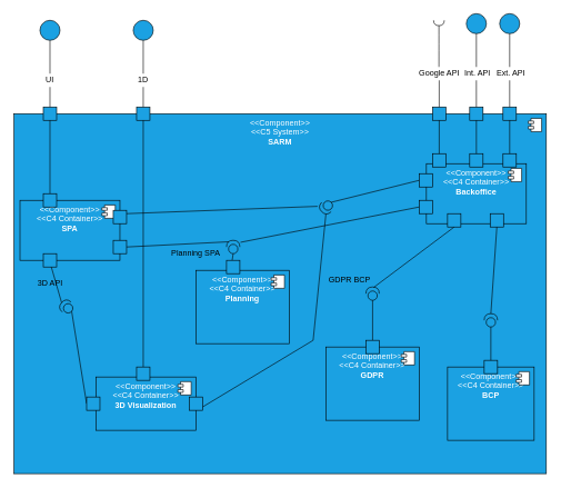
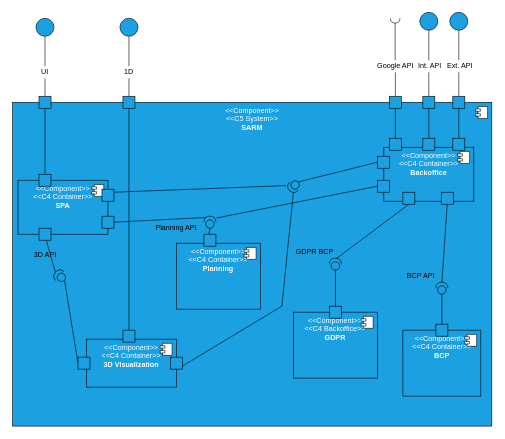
  <mxCell id="0" />
  <mxCell id="1" parent="0" />
  <mxCell id="2" value="&amp;lt;&amp;lt;Component&amp;gt;&amp;gt;&lt;div&gt;&amp;lt;&amp;lt;C5 System&lt;span style=&quot;background-color: initial;&quot;&gt;&amp;gt;&amp;gt;&lt;/span&gt;&lt;/div&gt;&lt;div&gt;&lt;span style=&quot;background-color: initial;&quot;&gt;&lt;b&gt;SARM&lt;/b&gt;&lt;/span&gt;&lt;/div&gt;" style="html=1;dropTarget=0;whiteSpace=wrap;horizontal=1;verticalAlign=top;fillColor=#1ba1e2;fontColor=#ffffff;strokeColor=default;" vertex="1" parent="1"><mxGeometry x="20" y="170" width="799" height="540" as="geometry" /></mxCell>
  <mxCell id="3" value="" style="shape=module;jettyWidth=8;jettyHeight=4;" vertex="1" parent="2"><mxGeometry x="1" width="20" height="20" relative="1" as="geometry"><mxPoint x="-27" y="7" as="offset" /></mxGeometry></mxCell>
  <mxCell id="4" value="" style="whiteSpace=wrap;html=1;aspect=fixed;fillColor=#1ba1e2;fontColor=#ffffff;strokeColor=default;" vertex="1" parent="1"><mxGeometry x="64" y="160" width="20" height="20" as="geometry" /></mxCell>
  <mxCell id="5" value="" style="endArrow=none;html=1;rounded=0;exitX=0.5;exitY=0;exitDx=0;exitDy=0;entryX=0.5;entryY=1;entryDx=0;entryDy=0;" edge="1" parent="1" source="12" target="6"><mxGeometry width="50" height="50" relative="1" as="geometry"><mxPoint x="69" y="170" as="sourcePoint" /><mxPoint x="59" y="-10" as="targetPoint" /></mxGeometry></mxCell>
  <mxCell id="6" value="" style="ellipse;whiteSpace=wrap;html=1;aspect=fixed;fillColor=#1ba1e2;fontColor=#ffffff;strokeColor=default;" vertex="1" parent="1"><mxGeometry x="59" y="30" width="30" height="30" as="geometry" /></mxCell>
  <mxCell id="7" value="" style="whiteSpace=wrap;html=1;aspect=fixed;fillColor=#1ba1e2;fontColor=#ffffff;strokeColor=default;" vertex="1" parent="1"><mxGeometry x="704" y="160" width="20" height="20" as="geometry" /></mxCell>
  <mxCell id="8" value="Int. API" style="text;html=1;align=center;verticalAlign=middle;whiteSpace=wrap;rounded=0;" vertex="1" parent="1"><mxGeometry x="690.75" y="100" width="50" height="20" as="geometry" /></mxCell>
  <mxCell id="9" value="" style="endArrow=none;html=1;rounded=0;entryX=0.5;entryY=1;entryDx=0;entryDy=0;exitX=0.5;exitY=0;exitDx=0;exitDy=0;" edge="1" parent="1" source="7"><mxGeometry width="50" height="50" relative="1" as="geometry"><mxPoint x="614" as="sourcePoint" y="140" /><mxPoint x="714" y="120" as="targetPoint" /></mxGeometry></mxCell>
  <mxCell id="10" value="" style="ellipse;whiteSpace=wrap;html=1;aspect=fixed;fillColor=#1ba1e2;fontColor=#ffffff;strokeColor=default;" vertex="1" parent="1"><mxGeometry x="699" y="20" width="30" height="30" as="geometry" /></mxCell>
  <mxCell id="11" value="" style="endArrow=none;html=1;rounded=0;entryX=0.5;entryY=1;entryDx=0;entryDy=0;exitX=0.5;exitY=0;exitDx=0;exitDy=0;" edge="1" parent="1" source="4" target="12"><mxGeometry width="50" height="50" relative="1" as="geometry"><mxPoint x="59" y="160" as="sourcePoint" /><mxPoint x="59" y="100" as="targetPoint" /></mxGeometry></mxCell>
  <mxCell id="12" value="UI" style="text;html=1;align=center;verticalAlign=middle;whiteSpace=wrap;rounded=0;" vertex="1" parent="1"><mxGeometry x="64" y="110" width="20" height="20" as="geometry" /></mxCell>
  <mxCell id="13" value="" style="endArrow=none;html=1;rounded=0;entryX=0.5;entryY=1;entryDx=0;entryDy=0;exitX=0.5;exitY=0;exitDx=0;exitDy=0;" edge="1" parent="1" target="10"><mxGeometry width="50" height="50" relative="1" as="geometry"><mxPoint x="714" y="100" as="sourcePoint" /><mxPoint x="724" y="120" as="targetPoint" /></mxGeometry></mxCell>
  <mxCell id="14" value="" style="whiteSpace=wrap;html=1;aspect=fixed;fillColor=#1ba1e2;fontColor=#ffffff;strokeColor=default;" vertex="1" parent="1"><mxGeometry x="204" y="160" width="20" height="20" as="geometry" /></mxCell>
  <mxCell id="15" value="" style="endArrow=none;html=1;rounded=0;exitX=0.5;exitY=0;exitDx=0;exitDy=0;entryX=0.5;entryY=1;entryDx=0;entryDy=0;" edge="1" source="18" target="16" parent="1"><mxGeometry width="50" height="50" relative="1" as="geometry"><mxPoint x="209" y="170" as="sourcePoint" /><mxPoint x="199" y="-10" as="targetPoint" /></mxGeometry></mxCell>
  <mxCell id="16" value="" style="ellipse;whiteSpace=wrap;html=1;aspect=fixed;fillColor=#1ba1e2;fontColor=#ffffff;strokeColor=default;" vertex="1" parent="1"><mxGeometry x="199" y="30" width="30" height="30" as="geometry" /></mxCell>
  <mxCell id="17" value="" style="endArrow=none;html=1;rounded=0;entryX=0.5;entryY=1;entryDx=0;entryDy=0;exitX=0.5;exitY=0;exitDx=0;exitDy=0;" edge="1" source="14" target="18" parent="1"><mxGeometry width="50" height="50" relative="1" as="geometry"><mxPoint x="199" y="160" as="sourcePoint" /><mxPoint x="199" y="100" as="targetPoint" /></mxGeometry></mxCell>
  <mxCell id="18" value="1D" style="text;html=1;align=center;verticalAlign=middle;whiteSpace=wrap;rounded=0;" vertex="1" parent="1"><mxGeometry x="204" y="110" width="20" height="20" as="geometry" /></mxCell>
  <mxCell id="19" value="" style="whiteSpace=wrap;html=1;aspect=fixed;fillColor=#1ba1e2;fontColor=#ffffff;strokeColor=default;" vertex="1" parent="1"><mxGeometry x="648.25" y="160" width="20" height="20" as="geometry" /></mxCell>
  <mxCell id="20" value="" style="endArrow=none;html=1;rounded=0;entryX=0.5;entryY=1;entryDx=0;entryDy=0;exitX=0.5;exitY=0;exitDx=0;exitDy=0;" edge="1" source="19" parent="1"><mxGeometry width="50" height="50" relative="1" as="geometry"><mxPoint x="640" y="150" as="sourcePoint" /><mxPoint x="658.25" y="120" as="targetPoint" /></mxGeometry></mxCell>
  <mxCell id="21" value="Google API" style="text;html=1;align=center;verticalAlign=middle;whiteSpace=wrap;rounded=0;" vertex="1" parent="1"><mxGeometry x="625.75" y="100" width="65" height="20" as="geometry" /></mxCell>
  <mxCell id="22" value="" style="rounded=0;orthogonalLoop=1;jettySize=auto;html=1;endArrow=halfCircle;endFill=0;endSize=6;strokeWidth=1;sketch=0;fontSize=12;curved=1;exitX=0.5;exitY=0;exitDx=0;exitDy=0;" edge="1" parent="1"><mxGeometry relative="1" as="geometry"><mxPoint x="657.83" y="100" as="sourcePoint" /><mxPoint x="657.83" y="30" as="targetPoint" /></mxGeometry></mxCell>
  <mxCell id="23" value="&amp;lt;&amp;lt;Component&amp;gt;&amp;gt;&lt;div&gt;&amp;lt;&amp;lt;C4 Container&lt;span style=&quot;background-color: initial;&quot;&gt;&amp;gt;&amp;gt;&lt;/span&gt;&lt;/div&gt;&lt;div&gt;&lt;b&gt;SPA&lt;/b&gt;&lt;/div&gt;" style="html=1;dropTarget=0;whiteSpace=wrap;horizontal=1;verticalAlign=top;fillColor=#1ba1e2;fontColor=#ffffff;strokeColor=default;" vertex="1" parent="1"><mxGeometry x="29" y="300" width="150" height="90" as="geometry" /></mxCell>
  <mxCell id="24" value="" style="shape=module;jettyWidth=8;jettyHeight=4;" vertex="1" parent="23"><mxGeometry x="1" width="20" height="20" relative="1" as="geometry"><mxPoint x="-27" y="7" as="offset" /></mxGeometry></mxCell>
  <mxCell id="25" value="" style="endArrow=none;html=1;rounded=0;exitX=0.5;exitY=1;exitDx=0;exitDy=0;entryX=0.317;entryY=-0.038;entryDx=0;entryDy=0;entryPerimeter=0;" edge="1" parent="1" source="27" target="23"><mxGeometry width="50" height="50" relative="1" as="geometry"><mxPoint x="84" y="120" as="sourcePoint" /><mxPoint x="84" y="70" as="targetPoint" /></mxGeometry></mxCell>
  <mxCell id="26" value="" style="endArrow=none;html=1;rounded=0;exitX=0.5;exitY=1;exitDx=0;exitDy=0;" edge="1" parent="1" source="4"><mxGeometry width="50" height="50" relative="1" as="geometry"><mxPoint x="74" y="180" as="sourcePoint" /><mxPoint x="74" y="290" as="targetPoint" /></mxGeometry></mxCell>
  <mxCell id="27" value="" style="whiteSpace=wrap;html=1;aspect=fixed;fillColor=#1ba1e2;fontColor=#ffffff;strokeColor=default;" vertex="1" parent="1"><mxGeometry x="64" y="290" width="20" height="20" as="geometry" /></mxCell>
  <mxCell id="28" value="&amp;lt;&amp;lt;Component&amp;gt;&amp;gt;&lt;div&gt;&amp;lt;&amp;lt;C4 Container&lt;span style=&quot;background-color: initial;&quot;&gt;&amp;gt;&amp;gt;&lt;/span&gt;&lt;/div&gt;&lt;div&gt;&lt;b&gt;3D Visualization&lt;/b&gt;&lt;br&gt;&lt;/div&gt;" style="html=1;dropTarget=0;whiteSpace=wrap;horizontal=1;verticalAlign=top;fillColor=#1ba1e2;fontColor=#ffffff;strokeColor=default;" vertex="1" parent="1"><mxGeometry x="143" y="565" width="150" height="80" as="geometry" /></mxCell>
  <mxCell id="29" value="" style="shape=module;jettyWidth=8;jettyHeight=4;" vertex="1" parent="28"><mxGeometry x="1" width="20" height="20" relative="1" as="geometry"><mxPoint x="-27" y="7" as="offset" /></mxGeometry></mxCell>
  <mxCell id="30" value="" style="endArrow=none;html=1;rounded=0;exitX=0.5;exitY=1;exitDx=0;exitDy=0;entryX=0.5;entryY=0;entryDx=0;entryDy=0;" edge="1" parent="1" source="14" target="31"><mxGeometry width="50" height="50" relative="1" as="geometry"><mxPoint x="84" y="190" as="sourcePoint" /><mxPoint x="84" y="300" as="targetPoint" /></mxGeometry></mxCell>
  <mxCell id="31" value="" style="whiteSpace=wrap;html=1;aspect=fixed;fillColor=#1ba1e2;fontColor=#ffffff;strokeColor=default;" vertex="1" parent="1"><mxGeometry x="204" y="550" width="20" height="20" as="geometry" /></mxCell>
  <mxCell id="32" value="" style="shape=providedRequiredInterface;html=1;verticalLabelPosition=bottom;sketch=0;fillColor=#1ba1e2;fontColor=#ffffff;strokeColor=default;rotation=-139;" vertex="1" parent="1"><mxGeometry x="89" y="450" width="20" height="20" as="geometry" /></mxCell>
  <mxCell id="33" value="3D API" style="text;html=1;align=center;verticalAlign=middle;whiteSpace=wrap;rounded=0;" vertex="1" parent="1"><mxGeometry x="51.5" y="415" width="45" height="20" as="geometry" /></mxCell>
  <mxCell id="34" value="" style="endArrow=none;html=1;rounded=0;exitX=0.289;exitY=0.97;exitDx=0;exitDy=0;entryX=1;entryY=0.5;entryDx=0;entryDy=0;exitPerimeter=0;entryPerimeter=0;" edge="1" parent="1" source="23" target="32"><mxGeometry width="50" height="50" relative="1" as="geometry"><mxPoint x="224" y="190" as="sourcePoint" /><mxPoint x="224" y="490" as="targetPoint" /></mxGeometry></mxCell>
  <mxCell id="35" value="" style="endArrow=none;html=1;rounded=0;entryX=0;entryY=0.5;entryDx=0;entryDy=0;entryPerimeter=0;exitX=0;exitY=0.5;exitDx=0;exitDy=0;" edge="1" parent="1" source="37" target="32"><mxGeometry width="50" height="50" relative="1" as="geometry"><mxPoint x="82" y="397" as="sourcePoint" /><mxPoint x="85" y="440" as="targetPoint" /></mxGeometry></mxCell>
  <mxCell id="36" value="" style="whiteSpace=wrap;html=1;aspect=fixed;fillColor=#1ba1e2;fontColor=#ffffff;strokeColor=default;" vertex="1" parent="1"><mxGeometry x="64" y="380" width="20" height="20" as="geometry" /></mxCell>
  <mxCell id="37" value="" style="whiteSpace=wrap;html=1;aspect=fixed;fillColor=#1ba1e2;fontColor=#ffffff;strokeColor=default;" vertex="1" parent="1"><mxGeometry x="129" y="595" width="20" height="20" as="geometry" /></mxCell>
  <mxCell id="38" value="&amp;lt;&amp;lt;Component&amp;gt;&amp;gt;&lt;div&gt;&amp;lt;&amp;lt;C4 Container&lt;span style=&quot;background-color: initial;&quot;&gt;&amp;gt;&amp;gt;&lt;/span&gt;&lt;/div&gt;&lt;div&gt;&lt;b&gt;Backoffice&lt;/b&gt;&lt;/div&gt;" style="html=1;dropTarget=0;whiteSpace=wrap;horizontal=1;verticalAlign=top;fillColor=#1ba1e2;fontColor=#ffffff;strokeColor=default;" vertex="1" parent="1"><mxGeometry x="639" y="245" width="150" height="90" as="geometry" /></mxCell>
  <mxCell id="39" value="" style="shape=module;jettyWidth=8;jettyHeight=4;" vertex="1" parent="38"><mxGeometry x="1" width="20" height="20" relative="1" as="geometry"><mxPoint x="-27" y="7" as="offset" /></mxGeometry></mxCell>
  <mxCell id="40" value="" style="endArrow=none;html=1;rounded=0;exitX=1;exitY=0.75;exitDx=0;exitDy=0;entryX=0.907;entryY=0.152;entryDx=0;entryDy=0;entryPerimeter=0;" edge="1" parent="1" source="41" target="42"><mxGeometry width="50" height="50" relative="1" as="geometry"><mxPoint x="82" y="397" as="sourcePoint" /><mxPoint x="319" y="400" as="targetPoint" /><Array as="points"><mxPoint x="469" y="510" /></Array></mxGeometry></mxCell>
  <mxCell id="41" value="" style="whiteSpace=wrap;html=1;aspect=fixed;fillColor=#1ba1e2;fontColor=#ffffff;strokeColor=default;" vertex="1" parent="1"><mxGeometry x="283" y="595" width="20" height="20" as="geometry" /></mxCell>
  <mxCell id="42" value="" style="shape=providedRequiredInterface;html=1;verticalLabelPosition=bottom;sketch=0;fillColor=#1ba1e2;fontColor=#ffffff;strokeColor=default;rotation=135;" vertex="1" parent="1"><mxGeometry x="479" y="300" width="20" height="20" as="geometry" /></mxCell>
  <mxCell id="43" value="" style="whiteSpace=wrap;html=1;aspect=fixed;fillColor=#1ba1e2;fontColor=#ffffff;strokeColor=default;" vertex="1" parent="1"><mxGeometry x="648.25" y="230" width="20" height="20" as="geometry" /></mxCell>
  <mxCell id="44" value="" style="whiteSpace=wrap;html=1;aspect=fixed;fillColor=#1ba1e2;fontColor=#ffffff;strokeColor=default;" vertex="1" parent="1"><mxGeometry x="704" y="230" width="20" height="20" as="geometry" /></mxCell>
  <mxCell id="45" value="" style="endArrow=none;html=1;rounded=0;entryX=0.5;entryY=1;entryDx=0;entryDy=0;exitX=0.5;exitY=0;exitDx=0;exitDy=0;" edge="1" parent="1" source="43" target="19"><mxGeometry width="50" height="50" relative="1" as="geometry"><mxPoint x="700.5" y="160" as="sourcePoint" /><mxPoint x="700.5" y="130" as="targetPoint" /></mxGeometry></mxCell>
  <mxCell id="46" value="" style="endArrow=none;html=1;rounded=0;entryX=0.5;entryY=1;entryDx=0;entryDy=0;exitX=0.5;exitY=0;exitDx=0;exitDy=0;" edge="1" parent="1" source="44" target="7"><mxGeometry width="50" height="50" relative="1" as="geometry"><mxPoint x="691.25" y="240" as="sourcePoint" /><mxPoint x="691.25" y="180" as="targetPoint" /></mxGeometry></mxCell>
  <mxCell id="47" value="" style="endArrow=none;html=1;rounded=0;exitX=0;exitY=0.5;exitDx=0;exitDy=0;entryX=0;entryY=0.5;entryDx=0;entryDy=0;entryPerimeter=0;" edge="1" parent="1" source="48" target="42"><mxGeometry width="50" height="50" relative="1" as="geometry"><mxPoint x="323" y="545" as="sourcePoint" /><mxPoint x="332" y="412" as="targetPoint" /></mxGeometry></mxCell>
  <mxCell id="48" value="" style="whiteSpace=wrap;html=1;aspect=fixed;fillColor=#1ba1e2;fontColor=#ffffff;strokeColor=default;" vertex="1" parent="1"><mxGeometry x="628.25" y="260" width="20" height="20" as="geometry" /></mxCell>
  <mxCell id="49" value="" style="endArrow=none;html=1;rounded=0;entryX=0.936;entryY=1.007;entryDx=0;entryDy=0;exitX=1;exitY=0.25;exitDx=0;exitDy=0;entryPerimeter=0;" edge="1" parent="1" source="50" target="42"><mxGeometry width="50" height="50" relative="1" as="geometry"><mxPoint x="224" y="190" as="sourcePoint" /><mxPoint x="224" y="490" as="targetPoint" /></mxGeometry></mxCell>
  <mxCell id="50" value="" style="whiteSpace=wrap;html=1;aspect=fixed;fillColor=#1ba1e2;fontColor=#ffffff;strokeColor=default;" vertex="1" parent="1"><mxGeometry x="169" y="315" width="20" height="20" as="geometry" /></mxCell>
- <mxCell id="51" value="&amp;lt;&amp;lt;Component&amp;gt;&amp;gt;&lt;div&gt;&amp;lt;&amp;lt;C4 Container&lt;span style=&quot;background-color: initial;&quot;&gt;&amp;gt;&amp;gt;&lt;/span&gt;&lt;/div&gt;&lt;div&gt;&lt;b&gt;GDPR&lt;/b&gt;&lt;/div&gt;" style="html=1;dropTarget=0;whiteSpace=wrap;horizontal=1;verticalAlign=top;fillColor=#1ba1e2;fontColor=#ffffff;strokeColor=default;" vertex="1" parent="1"><mxGeometry x="488.25" y="520" width="140" height="110" as="geometry" /></mxCell>
+ <mxCell id="51" value="&amp;lt;&amp;lt;Component&amp;gt;&amp;gt;&lt;div&gt;&amp;lt;&amp;lt;C4 Backoffice&lt;span style=&quot;background-color: initial;&quot;&gt;&amp;gt;&amp;gt;&lt;/span&gt;&lt;/div&gt;&lt;div&gt;&lt;b&gt;GDPR&lt;/b&gt;&lt;/div&gt;" style="html=1;dropTarget=0;whiteSpace=wrap;horizontal=1;verticalAlign=top;fillColor=#1ba1e2;fontColor=#ffffff;strokeColor=default;" vertex="1" parent="1"><mxGeometry x="488.25" y="520" width="140" height="110" as="geometry" /></mxCell>
  <mxCell id="52" value="" style="shape=module;jettyWidth=8;jettyHeight=4;" vertex="1" parent="51"><mxGeometry x="1" width="20" height="20" relative="1" as="geometry"><mxPoint x="-27" y="7" as="offset" /></mxGeometry></mxCell>
  <mxCell id="53" value="&amp;lt;&amp;lt;Component&amp;gt;&amp;gt;&lt;div&gt;&amp;lt;&amp;lt;C4 Container&lt;span style=&quot;background-color: initial;&quot;&gt;&amp;gt;&amp;gt;&lt;/span&gt;&lt;/div&gt;&lt;div&gt;&lt;b&gt;BCP&lt;/b&gt;&lt;/div&gt;" style="html=1;dropTarget=0;whiteSpace=wrap;horizontal=1;verticalAlign=top;fillColor=#1ba1e2;fontColor=#ffffff;strokeColor=default;" vertex="1" parent="1"><mxGeometry x="670.75" y="550" width="130" height="110" as="geometry" /></mxCell>
  <mxCell id="54" value="" style="shape=module;jettyWidth=8;jettyHeight=4;" vertex="1" parent="53"><mxGeometry x="1" width="20" height="20" relative="1" as="geometry"><mxPoint x="-27" y="7" as="offset" /></mxGeometry></mxCell>
  <mxCell id="55" value="&amp;lt;&amp;lt;Component&amp;gt;&amp;gt;&lt;div&gt;&amp;lt;&amp;lt;C4 Container&lt;span style=&quot;background-color: initial;&quot;&gt;&amp;gt;&amp;gt;&lt;/span&gt;&lt;/div&gt;&lt;div&gt;&lt;b&gt;Planning&lt;/b&gt;&lt;/div&gt;" style="html=1;dropTarget=0;whiteSpace=wrap;horizontal=1;verticalAlign=top;fillColor=#1ba1e2;fontColor=#ffffff;strokeColor=default;" vertex="1" parent="1"><mxGeometry x="293" y="405" width="140" height="110" as="geometry" /></mxCell>
  <mxCell id="56" value="" style="shape=module;jettyWidth=8;jettyHeight=4;" vertex="1" parent="55"><mxGeometry x="1" width="20" height="20" relative="1" as="geometry"><mxPoint x="-27" y="7" as="offset" /></mxGeometry></mxCell>
  <mxCell id="57" value="" style="endArrow=none;html=1;rounded=0;entryX=0.89;entryY=0.16;entryDx=0;entryDy=0;exitX=1;exitY=0.5;exitDx=0;exitDy=0;entryPerimeter=0;" edge="1" parent="1" source="58" target="59"><mxGeometry width="50" height="50" relative="1" as="geometry"><mxPoint x="199" y="350" as="sourcePoint" /><mxPoint x="486" y="354" as="targetPoint" /></mxGeometry></mxCell>
  <mxCell id="58" value="" style="whiteSpace=wrap;html=1;aspect=fixed;fillColor=#1ba1e2;fontColor=#ffffff;strokeColor=default;" vertex="1" parent="1"><mxGeometry x="169" y="360" width="20" height="20" as="geometry" /></mxCell>
  <mxCell id="59" value="" style="shape=providedRequiredInterface;html=1;verticalLabelPosition=bottom;sketch=0;fillColor=#1ba1e2;fontColor=#ffffff;strokeColor=default;rotation=-90;" vertex="1" parent="1"><mxGeometry x="339" y="360" width="20" height="20" as="geometry" /></mxCell>
- <mxCell id="60" value="Planning SPA" style="text;html=1;align=center;verticalAlign=middle;whiteSpace=wrap;rounded=0;" vertex="1" parent="1"><mxGeometry x="248" y="370" width="90" height="20" as="geometry" /></mxCell>
+ <mxCell id="60" value="Planning API" style="text;html=1;align=center;verticalAlign=middle;whiteSpace=wrap;rounded=0;" vertex="1" parent="1"><mxGeometry x="248" y="370" width="90" height="20" as="geometry" /></mxCell>
  <mxCell id="61" value="" style="endArrow=none;html=1;rounded=0;entryX=0.423;entryY=0.007;entryDx=0;entryDy=0;exitX=0;exitY=0.5;exitDx=0;exitDy=0;entryPerimeter=0;exitPerimeter=0;" edge="1" parent="1" source="75" target="55"><mxGeometry width="50" height="50" relative="1" as="geometry"><mxPoint x="199" y="380" as="sourcePoint" /><mxPoint x="352" y="372" as="targetPoint" /></mxGeometry></mxCell>
  <mxCell id="62" value="" style="endArrow=none;html=1;rounded=0;entryX=0;entryY=0.5;entryDx=0;entryDy=0;exitX=0.852;exitY=1.05;exitDx=0;exitDy=0;exitPerimeter=0;" edge="1" parent="1" source="59" target="63"><mxGeometry width="50" height="50" relative="1" as="geometry"><mxPoint x="199" y="330" as="sourcePoint" /><mxPoint x="486" y="319" as="targetPoint" /></mxGeometry></mxCell>
  <mxCell id="63" value="" style="whiteSpace=wrap;html=1;aspect=fixed;fillColor=#1ba1e2;fontColor=#ffffff;strokeColor=default;" vertex="1" parent="1"><mxGeometry x="628.25" y="300" width="20" height="20" as="geometry" /></mxCell>
  <mxCell id="64" value="" style="shape=providedRequiredInterface;html=1;verticalLabelPosition=bottom;sketch=0;fillColor=#1ba1e2;fontColor=#ffffff;strokeColor=default;rotation=-90;" vertex="1" parent="1"><mxGeometry x="548.25" y="430" width="20" height="20" as="geometry" /></mxCell>
  <mxCell id="65" value="" style="shape=providedRequiredInterface;html=1;verticalLabelPosition=bottom;sketch=0;fillColor=#1ba1e2;fontColor=#ffffff;strokeColor=default;rotation=-90;" vertex="1" parent="1"><mxGeometry x="725.75" y="470" width="20" height="20" as="geometry" /></mxCell>
  <mxCell id="66" value="GDPR BCP" style="text;html=1;align=center;verticalAlign=middle;whiteSpace=wrap;rounded=0;" vertex="1" parent="1"><mxGeometry x="479" y="410" width="90" height="20" as="geometry" /></mxCell>
  <mxCell id="67" value="" style="endArrow=none;html=1;rounded=0;entryX=0.5;entryY=1;entryDx=0;entryDy=0;exitX=0.898;exitY=1.033;exitDx=0;exitDy=0;exitPerimeter=0;" edge="1" parent="1" source="66" target="70"><mxGeometry width="50" height="50" relative="1" as="geometry"><mxPoint x="370" y="373" as="sourcePoint" /><mxPoint x="638" y="320" as="targetPoint" /></mxGeometry></mxCell>
  <mxCell id="68" value="" style="endArrow=none;html=1;rounded=0;entryX=0;entryY=0.5;entryDx=0;entryDy=0;exitX=0.5;exitY=0;exitDx=0;exitDy=0;entryPerimeter=0;" edge="1" parent="1" source="77" target="64"><mxGeometry width="50" height="50" relative="1" as="geometry"><mxPoint x="570" y="441" as="sourcePoint" /><mxPoint x="648" y="330" as="targetPoint" /></mxGeometry></mxCell>
+ <mxCell id="69" value="BCP API" style="text;html=1;align=center;verticalAlign=middle;whiteSpace=wrap;rounded=0;" vertex="1" parent="1"><mxGeometry x="655.75" y="450" width="90" height="20" as="geometry" /></mxCell>
  <mxCell id="70" value="" style="whiteSpace=wrap;html=1;aspect=fixed;fillColor=#1ba1e2;fontColor=#ffffff;strokeColor=default;" vertex="1" parent="1"><mxGeometry x="670.75" y="320" width="20" height="20" as="geometry" /></mxCell>
  <mxCell id="71" value="" style="whiteSpace=wrap;html=1;aspect=fixed;fillColor=#1ba1e2;fontColor=#ffffff;strokeColor=default;" vertex="1" parent="1"><mxGeometry x="734.75" y="320" width="20" height="20" as="geometry" /></mxCell>
  <mxCell id="72" value="" style="endArrow=none;html=1;rounded=0;entryX=0.5;entryY=1;entryDx=0;entryDy=0;exitX=1;exitY=0.5;exitDx=0;exitDy=0;exitPerimeter=0;" edge="1" parent="1" source="65" target="71"><mxGeometry width="50" height="50" relative="1" as="geometry"><mxPoint x="570" y="441" as="sourcePoint" /><mxPoint x="691" y="350" as="targetPoint" /></mxGeometry></mxCell>
  <mxCell id="73" value="" style="endArrow=none;html=1;rounded=0;entryX=0;entryY=0.5;entryDx=0;entryDy=0;exitX=0.5;exitY=0;exitDx=0;exitDy=0;entryPerimeter=0;" edge="1" parent="1" source="53" target="65"><mxGeometry width="50" height="50" relative="1" as="geometry"><mxPoint x="746" y="480" as="sourcePoint" /><mxPoint x="755" y="350" as="targetPoint" /></mxGeometry></mxCell>
  <mxCell id="74" value="" style="endArrow=none;html=1;rounded=0;entryX=0.423;entryY=0.007;entryDx=0;entryDy=0;exitX=0;exitY=0.5;exitDx=0;exitDy=0;entryPerimeter=0;exitPerimeter=0;" edge="1" parent="1" source="59" target="75"><mxGeometry width="50" height="50" relative="1" as="geometry"><mxPoint x="349" y="380" as="sourcePoint" /><mxPoint x="352" y="406" as="targetPoint" /></mxGeometry></mxCell>
  <mxCell id="75" value="" style="whiteSpace=wrap;html=1;aspect=fixed;fillColor=#1ba1e2;fontColor=#ffffff;strokeColor=default;" vertex="1" parent="1"><mxGeometry x="339" y="390" width="20" height="20" as="geometry" /></mxCell>
  <mxCell id="76" value="" style="endArrow=none;html=1;rounded=0;entryX=0;entryY=0.5;entryDx=0;entryDy=0;exitX=0.5;exitY=0;exitDx=0;exitDy=0;entryPerimeter=0;" edge="1" parent="1" source="51" target="77"><mxGeometry width="50" height="50" relative="1" as="geometry"><mxPoint x="558" y="520" as="sourcePoint" /><mxPoint x="558" y="450" as="targetPoint" /></mxGeometry></mxCell>
  <mxCell id="77" value="" style="whiteSpace=wrap;html=1;aspect=fixed;fillColor=#1ba1e2;fontColor=#ffffff;strokeColor=default;" vertex="1" parent="1"><mxGeometry x="548.25" y="510" width="20" height="20" as="geometry" /></mxCell>
  <mxCell id="78" value="" style="whiteSpace=wrap;html=1;aspect=fixed;fillColor=#1ba1e2;fontColor=#ffffff;strokeColor=default;" vertex="1" parent="1"><mxGeometry x="725.75" y="540" width="20" height="20" as="geometry" /></mxCell>
  <mxCell id="79" value="" style="whiteSpace=wrap;html=1;aspect=fixed;fillColor=#1ba1e2;fontColor=#ffffff;strokeColor=default;" vertex="1" parent="1"><mxGeometry x="754" y="160" width="20" height="20" as="geometry" /></mxCell>
  <mxCell id="80" value="" style="endArrow=none;html=1;rounded=0;entryX=0.5;entryY=1;entryDx=0;entryDy=0;exitX=0.5;exitY=0;exitDx=0;exitDy=0;" edge="1" parent="1" source="79"><mxGeometry width="50" height="50" relative="1" as="geometry"><mxPoint x="664" as="sourcePoint" y="140" /><mxPoint x="764" y="120" as="targetPoint" /></mxGeometry></mxCell>
  <mxCell id="81" value="" style="ellipse;whiteSpace=wrap;html=1;aspect=fixed;fillColor=#1ba1e2;fontColor=#ffffff;strokeColor=default;" vertex="1" parent="1"><mxGeometry x="749" y="20" width="30" height="30" as="geometry" /></mxCell>
  <mxCell id="82" value="" style="endArrow=none;html=1;rounded=0;entryX=0.5;entryY=1;entryDx=0;entryDy=0;exitX=0.5;exitY=0;exitDx=0;exitDy=0;" edge="1" parent="1" target="81"><mxGeometry width="50" height="50" relative="1" as="geometry"><mxPoint x="764" y="100" as="sourcePoint" /><mxPoint x="774" y="120" as="targetPoint" /></mxGeometry></mxCell>
  <mxCell id="83" value="" style="whiteSpace=wrap;html=1;aspect=fixed;fillColor=#1ba1e2;fontColor=#ffffff;strokeColor=default;" vertex="1" parent="1"><mxGeometry x="754" y="230" width="20" height="20" as="geometry" /></mxCell>
  <mxCell id="84" value="" style="endArrow=none;html=1;rounded=0;entryX=0.5;entryY=1;entryDx=0;entryDy=0;exitX=0.5;exitY=0;exitDx=0;exitDy=0;" edge="1" parent="1" source="83" target="79"><mxGeometry width="50" height="50" relative="1" as="geometry"><mxPoint x="741.25" y="240" as="sourcePoint" /><mxPoint x="741.25" y="180" as="targetPoint" /></mxGeometry></mxCell>
  <mxCell id="85" value="Ext. API" style="text;html=1;align=center;verticalAlign=middle;whiteSpace=wrap;rounded=0;" vertex="1" parent="1"><mxGeometry x="740.75" y="100" width="50" height="20" as="geometry" /></mxCell>
